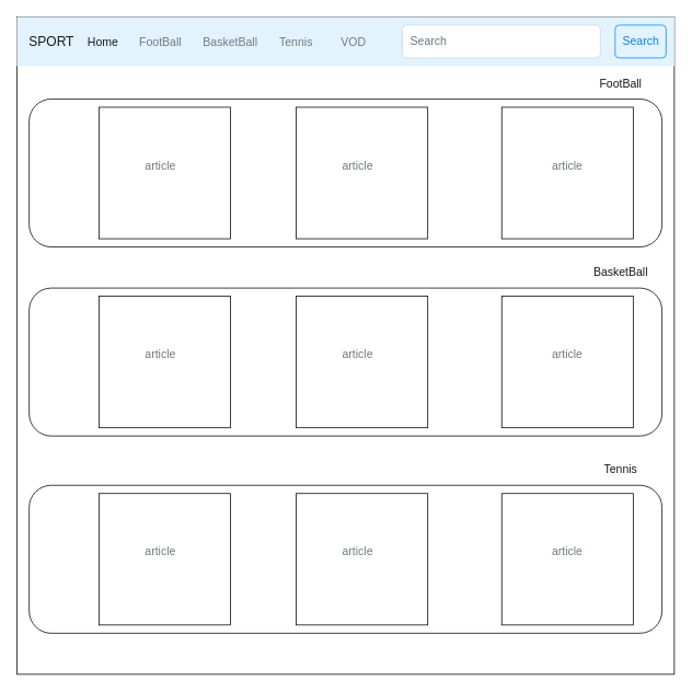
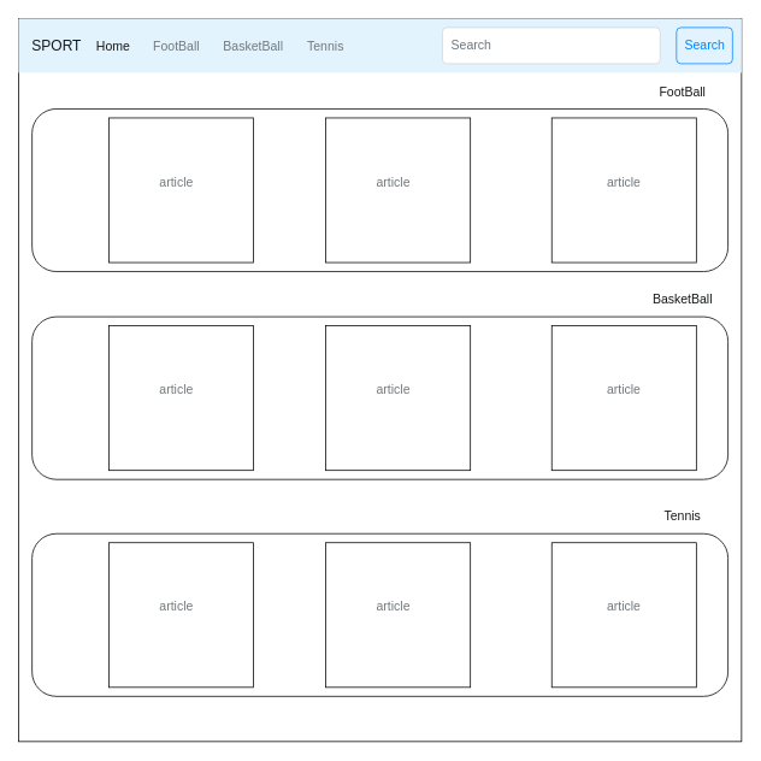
  <mxCell id="0" />
  <mxCell id="1" parent="0" />
  <mxCell id="2" value="" style="whiteSpace=wrap;html=1;aspect=fixed;rounded=0;sketch=0;" vertex="1" parent="1"><mxGeometry x="20" y="20" width="800" height="800" as="geometry" /></mxCell>
  <mxCell id="3" value="SPORT" style="html=1;shadow=0;dashed=0;fillColor=#E3F3FD;strokeColor=none;fontSize=16;fontColor=#161819;align=left;spacing=15;rounded=0;sketch=0;" vertex="1" parent="1"><mxGeometry x="20" y="20" width="800" height="60" as="geometry" /></mxCell>
  <mxCell id="4" value="Home" style="fillColor=none;strokeColor=none;fontSize=14;fontColor=#161819;align=center;" vertex="1" parent="3"><mxGeometry width="70" height="40" relative="1" as="geometry"><mxPoint x="70" y="10" as="offset" /></mxGeometry></mxCell>
  <mxCell id="5" value="FootBall" style="fillColor=none;strokeColor=none;fontSize=14;fontColor=#71797E;align=center;" vertex="1" parent="3"><mxGeometry width="70" height="40" relative="1" as="geometry"><mxPoint x="140" y="10" as="offset" /></mxGeometry></mxCell>
  <mxCell id="6" value="BasketBall" style="fillColor=none;strokeColor=none;fontSize=14;fontColor=#71797E;align=center;spacingRight=0;" vertex="1" parent="3"><mxGeometry width="80" height="40" relative="1" as="geometry"><mxPoint x="220" y="10" as="offset" /></mxGeometry></mxCell>
  <mxCell id="7" value="Tennis" style="fillColor=none;strokeColor=none;fontSize=14;fontColor=#71797E;align=center;" vertex="1" parent="3"><mxGeometry width="60" height="40" relative="1" as="geometry"><mxPoint x="310" y="10" as="offset" /></mxGeometry></mxCell>
  <mxCell id="8" value="Search" style="html=1;shadow=0;dashed=0;shape=mxgraph.bootstrap.rrect;rSize=5;fontSize=14;fontColor=#0085FC;strokeColor=#0085FC;fillColor=none;" vertex="1" parent="3"><mxGeometry x="1" width="62" height="40" relative="1" as="geometry"><mxPoint x="-72" y="10" as="offset" /></mxGeometry></mxCell>
  <mxCell id="9" value="Search" style="html=1;shadow=0;dashed=0;shape=mxgraph.bootstrap.rrect;rSize=5;fontSize=14;fontColor=#6C767D;strokeColor=#CED4DA;fillColor=#ffffff;align=left;spacing=10;" vertex="1" parent="3"><mxGeometry x="1" width="241" height="40" relative="1" as="geometry"><mxPoint x="-331" y="10" as="offset" /></mxGeometry></mxCell>
- <mxCell id="10" value="VOD" style="fillColor=none;strokeColor=none;fontSize=14;fontColor=#71797E;align=center;" vertex="1" parent="3"><mxGeometry x="370" y="10" width="80" height="40" as="geometry" /></mxCell>
  <mxCell id="11" value="" style="rounded=1;whiteSpace=wrap;html=1;sketch=0;" vertex="1" parent="1"><mxGeometry x="35" y="120" width="770" height="180" as="geometry" /></mxCell>
  <mxCell id="12" value="FootBall" style="fillColor=none;strokeColor=none;fontSize=14;fontColor=#161819;align=center;" vertex="1" parent="1"><mxGeometry x="720" y="80" width="70" height="40" as="geometry" /></mxCell>
  <mxCell id="13" value="BasketBall" style="fillColor=none;strokeColor=none;fontSize=14;fontColor=#161819;align=center;" vertex="1" parent="1"><mxGeometry x="720" y="310" width="70" height="40" as="geometry" /></mxCell>
  <mxCell id="14" value="Tennis" style="fillColor=none;strokeColor=none;fontSize=14;fontColor=#161819;align=center;" vertex="1" parent="1"><mxGeometry x="720" y="550" width="70" height="40" as="geometry" /></mxCell>
  <mxCell id="15" value="" style="rounded=0;whiteSpace=wrap;html=1;sketch=0;" vertex="1" parent="1"><mxGeometry x="610" y="130" width="160" height="160" as="geometry" /></mxCell>
  <mxCell id="16" value="article" style="fillColor=none;strokeColor=none;fontSize=14;fontColor=#71797E;align=center;" vertex="1" parent="1"><mxGeometry x="655" y="180" width="70" height="40" as="geometry" /></mxCell>
  <mxCell id="17" value="" style="rounded=0;whiteSpace=wrap;html=1;sketch=0;" vertex="1" parent="1"><mxGeometry x="360" y="130" width="160" height="160" as="geometry" /></mxCell>
  <mxCell id="18" value="article" style="fillColor=none;strokeColor=none;fontSize=14;fontColor=#71797E;align=center;" vertex="1" parent="1"><mxGeometry x="400" y="180" width="70" height="40" as="geometry" /></mxCell>
  <mxCell id="19" value="" style="rounded=0;whiteSpace=wrap;html=1;sketch=0;" vertex="1" parent="1"><mxGeometry x="120" y="130" width="160" height="160" as="geometry" /></mxCell>
  <mxCell id="20" value="article" style="fillColor=none;strokeColor=none;fontSize=14;fontColor=#71797E;align=center;" vertex="1" parent="1"><mxGeometry x="160" y="180" width="70" height="40" as="geometry" /></mxCell>
  <mxCell id="21" value="" style="rounded=1;whiteSpace=wrap;html=1;sketch=0;" vertex="1" parent="1"><mxGeometry x="35" y="350" width="770" height="180" as="geometry" /></mxCell>
  <mxCell id="22" value="" style="rounded=0;whiteSpace=wrap;html=1;sketch=0;" vertex="1" parent="1"><mxGeometry x="610" y="360" width="160" height="160" as="geometry" /></mxCell>
  <mxCell id="23" value="article" style="fillColor=none;strokeColor=none;fontSize=14;fontColor=#71797E;align=center;" vertex="1" parent="1"><mxGeometry x="655" y="410" width="70" height="40" as="geometry" /></mxCell>
  <mxCell id="24" value="" style="rounded=0;whiteSpace=wrap;html=1;sketch=0;" vertex="1" parent="1"><mxGeometry x="360" y="360" width="160" height="160" as="geometry" /></mxCell>
  <mxCell id="25" value="article" style="fillColor=none;strokeColor=none;fontSize=14;fontColor=#71797E;align=center;" vertex="1" parent="1"><mxGeometry x="400" y="410" width="70" height="40" as="geometry" /></mxCell>
  <mxCell id="26" value="" style="rounded=0;whiteSpace=wrap;html=1;sketch=0;" vertex="1" parent="1"><mxGeometry x="120" y="360" width="160" height="160" as="geometry" /></mxCell>
  <mxCell id="27" value="article" style="fillColor=none;strokeColor=none;fontSize=14;fontColor=#71797E;align=center;" vertex="1" parent="1"><mxGeometry x="160" y="410" width="70" height="40" as="geometry" /></mxCell>
  <mxCell id="28" value="" style="rounded=1;whiteSpace=wrap;html=1;sketch=0;" vertex="1" parent="1"><mxGeometry x="35" y="590" width="770" height="180" as="geometry" /></mxCell>
  <mxCell id="29" value="" style="rounded=0;whiteSpace=wrap;html=1;sketch=0;" vertex="1" parent="1"><mxGeometry x="610" y="600" width="160" height="160" as="geometry" /></mxCell>
  <mxCell id="30" value="article" style="fillColor=none;strokeColor=none;fontSize=14;fontColor=#71797E;align=center;" vertex="1" parent="1"><mxGeometry x="655" y="650" width="70" height="40" as="geometry" /></mxCell>
  <mxCell id="31" value="" style="rounded=0;whiteSpace=wrap;html=1;sketch=0;" vertex="1" parent="1"><mxGeometry x="360" y="600" width="160" height="160" as="geometry" /></mxCell>
  <mxCell id="32" value="article" style="fillColor=none;strokeColor=none;fontSize=14;fontColor=#71797E;align=center;" vertex="1" parent="1"><mxGeometry x="400" y="650" width="70" height="40" as="geometry" /></mxCell>
  <mxCell id="33" value="" style="rounded=0;whiteSpace=wrap;html=1;sketch=0;" vertex="1" parent="1"><mxGeometry x="120" y="600" width="160" height="160" as="geometry" /></mxCell>
  <mxCell id="34" value="article" style="fillColor=none;strokeColor=none;fontSize=14;fontColor=#71797E;align=center;" vertex="1" parent="1"><mxGeometry x="160" y="650" width="70" height="40" as="geometry" /></mxCell>
